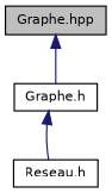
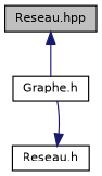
  digraph {
    node [color=black fillcolor=white fontname=Helvetica fontsize=10 shape=record style=filled]
    edge [color=midnightblue dir=back fontname=Helvetica fontsize=10 labelfontname=Helvetica labelfontsize=10 style=solid]
-   n1 [fillcolor=grey75 fontcolor=black height=0.2 label="Graphe.hpp" width=0.4]
+   n1 [fillcolor=grey75 fontcolor=black height=0.2 label="Reseau.hpp" width=0.4]
    n2 [height=0.2 label="Graphe.h" width=0.4]
    n3 [height=0.2 label="Reseau.h" width=0.4]
    n1 -> n2
-   n2 -> n3
+   n3 -> n2
  }
